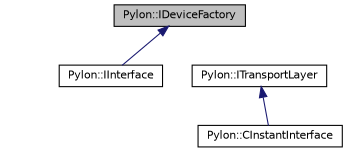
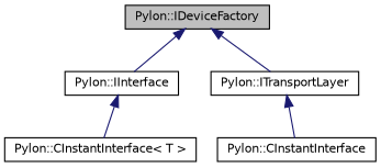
  digraph {
    node [color=black fillcolor=white fontname=Helvetica fontsize=10 shape=record style=filled]
    edge [color=midnightblue dir=back fontname=Helvetica fontsize=10 labelfontname=Helvetica labelfontsize=10 style=solid]
    n1 [fillcolor=grey75 fontcolor=black height=0.2 label="Pylon::IDeviceFactory" width=0.4]
    n2 [height=0.2 label="Pylon::IInterface" width=0.4]
    n3 [height=0.2 label="Pylon::ITransportLayer" width=0.4]
+   n4 [height=0.2 label="Pylon::CInstantInterface\< T \>" width=0.4]
    n5 [height=0.2 label="Pylon::CInstantInterface" width=0.4]
    n1 -> n2
+   n1 -> n3
+   n2 -> n4
    n3 -> n5
  }
